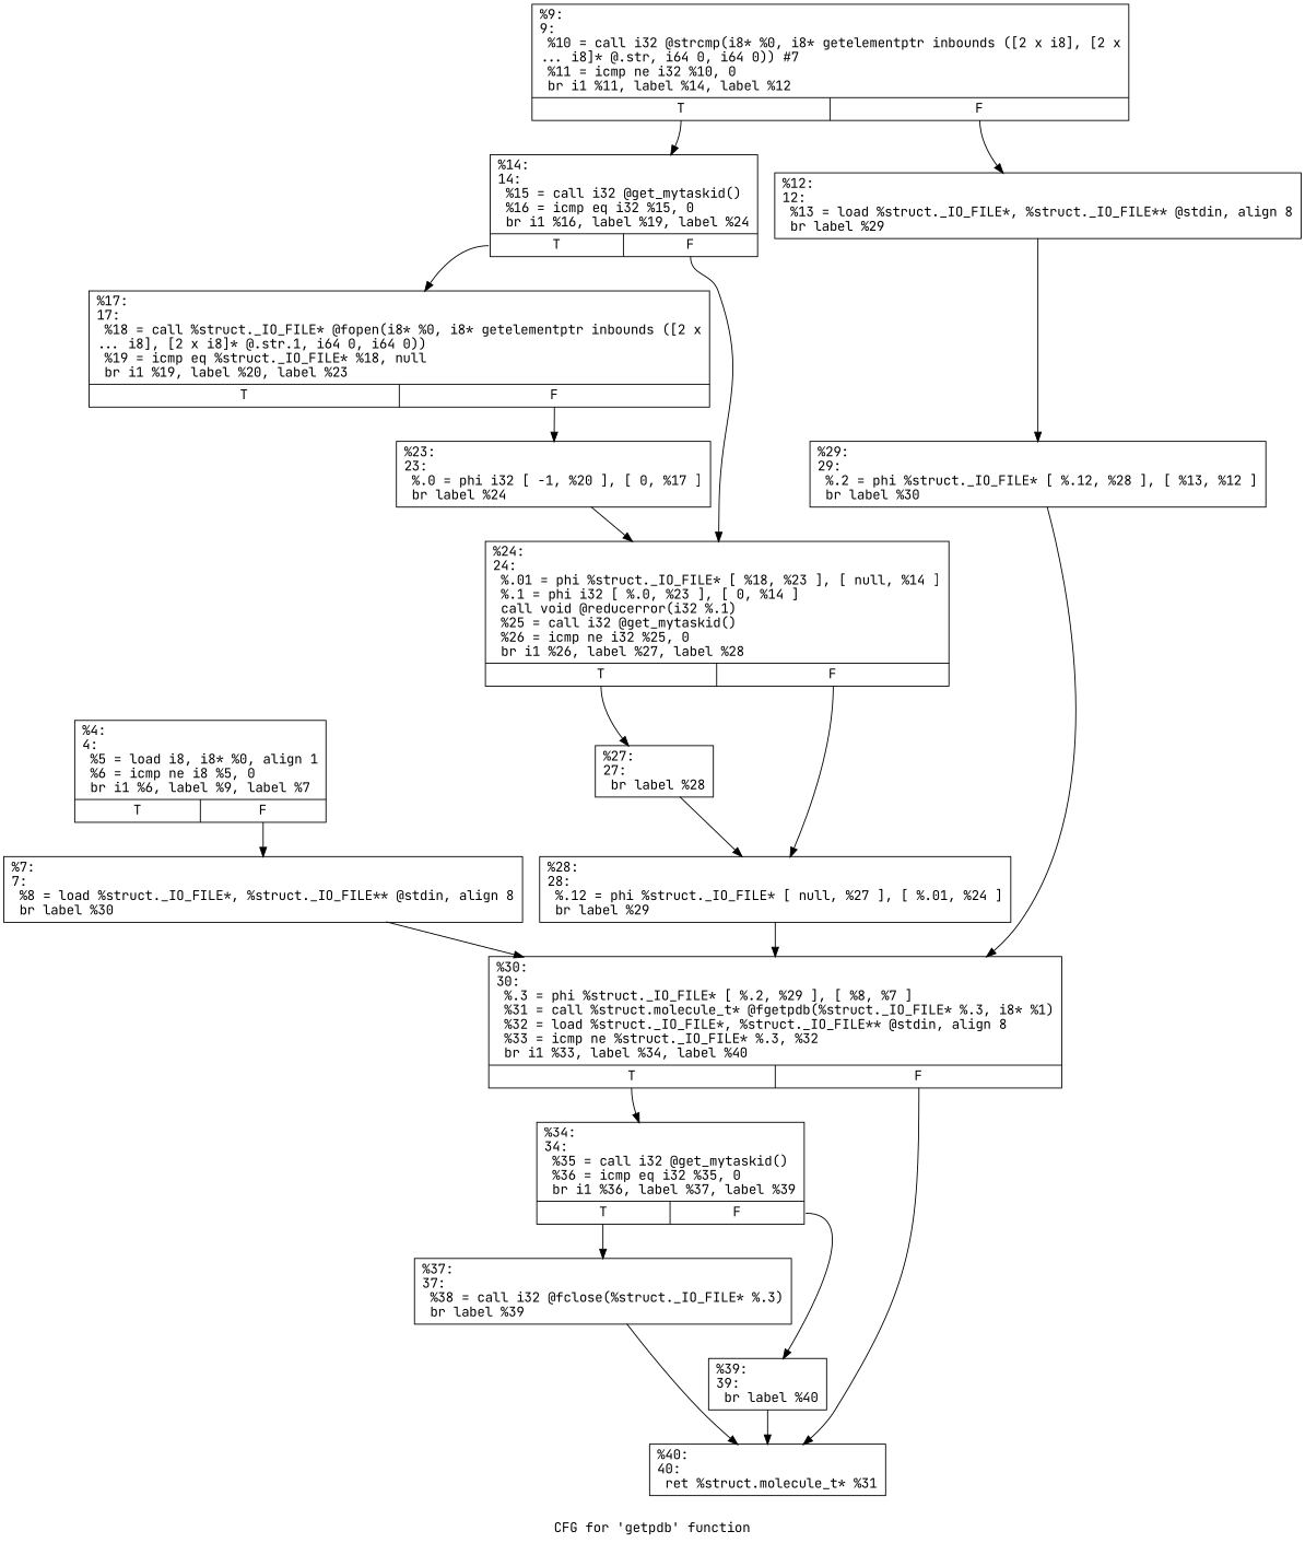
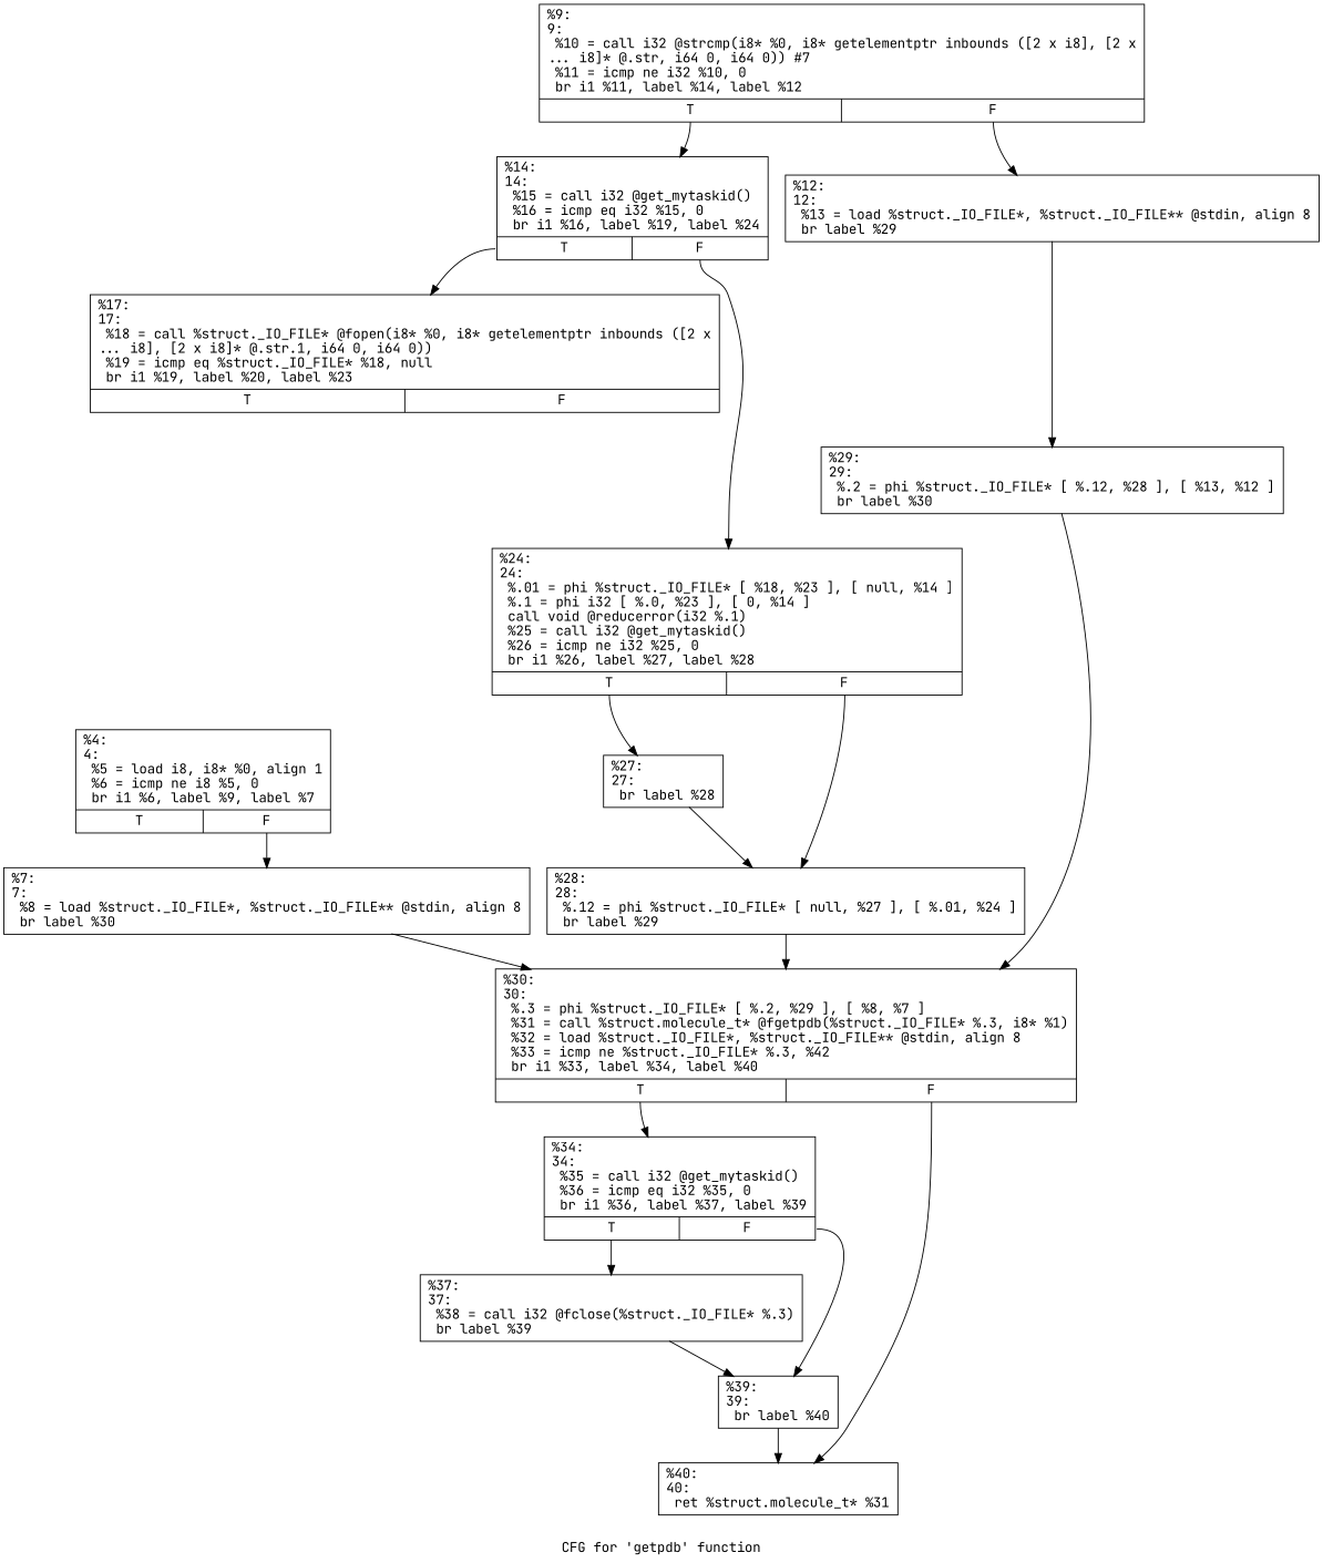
  digraph {
    fontname="JetBrains Mono"
    label="CFG for 'getpdb' function"
    node [fontname="JetBrains Mono" shape=record]
    edge [fontname="JetBrains Mono"]
    n1 [label="{%4:\l4:                                                \l  %5 = load i8, i8* %0, align 1\l  %6 = icmp ne i8 %5, 0\l  br i1 %6, label %9, label %7\l|{<s0>T|<s1>F}}"]
    n2 [label="{%7:\l7:                                                \l  %8 = load %struct._IO_FILE*, %struct._IO_FILE** @stdin, align 8\l  br label %30\l}"]
-   n3 [label="{%30:\l30:                                               \l  %.3 = phi %struct._IO_FILE* [ %.2, %29 ], [ %8, %7 ]\l  %31 = call %struct.molecule_t* @fgetpdb(%struct._IO_FILE* %.3, i8* %1)\l  %32 = load %struct._IO_FILE*, %struct._IO_FILE** @stdin, align 8\l  %33 = icmp ne %struct._IO_FILE* %.3, %32\l  br i1 %33, label %34, label %40\l|{<s0>T|<s1>F}}"]
+   n3 [label="{%30:\l30:                                               \l  %.3 = phi %struct._IO_FILE* [ %.2, %29 ], [ %8, %7 ]\l  %31 = call %struct.molecule_t* @fgetpdb(%struct._IO_FILE* %.3, i8* %1)\l  %32 = load %struct._IO_FILE*, %struct._IO_FILE** @stdin, align 8\l  %33 = icmp ne %struct._IO_FILE* %.3, %42\l  br i1 %33, label %34, label %40\l|{<s0>T|<s1>F}}"]
    n4 [label="{%9:\l9:                                                \l  %10 = call i32 @strcmp(i8* %0, i8* getelementptr inbounds ([2 x i8], [2 x\l... i8]* @.str, i64 0, i64 0)) #7\l  %11 = icmp ne i32 %10, 0\l  br i1 %11, label %14, label %12\l|{<s0>T|<s1>F}}"]
    n5 [label="{%14:\l14:                                               \l  %15 = call i32 @get_mytaskid()\l  %16 = icmp eq i32 %15, 0\l  br i1 %16, label %19, label %24\l|{<s0>T|<s1>F}}"]
    n6 [label="{%12:\l12:                                               \l  %13 = load %struct._IO_FILE*, %struct._IO_FILE** @stdin, align 8\l  br label %29\l}"]
    n7 [label="{%34:\l34:                                               \l  %35 = call i32 @get_mytaskid()\l  %36 = icmp eq i32 %35, 0\l  br i1 %36, label %37, label %39\l|{<s0>T|<s1>F}}"]
    n8 [label="{%40:\l40:                                               \l  ret %struct.molecule_t* %31\l}"]
    n9 [label="{%17:\l17:                                               \l  %18 = call %struct._IO_FILE* @fopen(i8* %0, i8* getelementptr inbounds ([2 x\l... i8], [2 x i8]* @.str.1, i64 0, i64 0))\l  %19 = icmp eq %struct._IO_FILE* %18, null\l  br i1 %19, label %20, label %23\l|{<s0>T|<s1>F}}"]
    n10 [label="{%24:\l24:                                               \l  %.01 = phi %struct._IO_FILE* [ %18, %23 ], [ null, %14 ]\l  %.1 = phi i32 [ %.0, %23 ], [ 0, %14 ]\l  call void @reducerror(i32 %.1)\l  %25 = call i32 @get_mytaskid()\l  %26 = icmp ne i32 %25, 0\l  br i1 %26, label %27, label %28\l|{<s0>T|<s1>F}}"]
    n11 [label="{%29:\l29:                                               \l  %.2 = phi %struct._IO_FILE* [ %.12, %28 ], [ %13, %12 ]\l  br label %30\l}"]
    n12 [label="{%37:\l37:                                               \l  %38 = call i32 @fclose(%struct._IO_FILE* %.3)\l  br label %39\l}"]
    n13 [label="{%39:\l39:                                               \l  br label %40\l}"]
-   n14 [label="{%23:\l23:                                               \l  %.0 = phi i32 [ -1, %20 ], [ 0, %17 ]\l  br label %24\l}"]
    n15 [label="{%27:\l27:                                               \l  br label %28\l}"]
    n16 [label="{%28:\l28:                                               \l  %.12 = phi %struct._IO_FILE* [ null, %27 ], [ %.01, %24 ]\l  br label %29\l}"]
    n1 -> n2 [tailport=s1]
    n2 -> n3
    n3 -> n7 [tailport=s0]
    n3 -> n8 [tailport=s1]
    n4 -> n5 [tailport=s0]
    n4 -> n6 [tailport=s1]
    n5 -> n9 [tailport=s0]
    n5 -> n10 [tailport=s1]
    n6 -> n11
    n7 -> n12 [tailport=s0]
    n7 -> n13 [tailport=s1]
-   n9 -> n14 [tailport=s1]
    n10 -> n15 [tailport=s0]
    n10 -> n16 [tailport=s1]
    n11 -> n3
-   n12 -> n8
+   n12 -> n13
    n13 -> n8
-   n14 -> n10
    n15 -> n16
    n16 -> n3
  }
